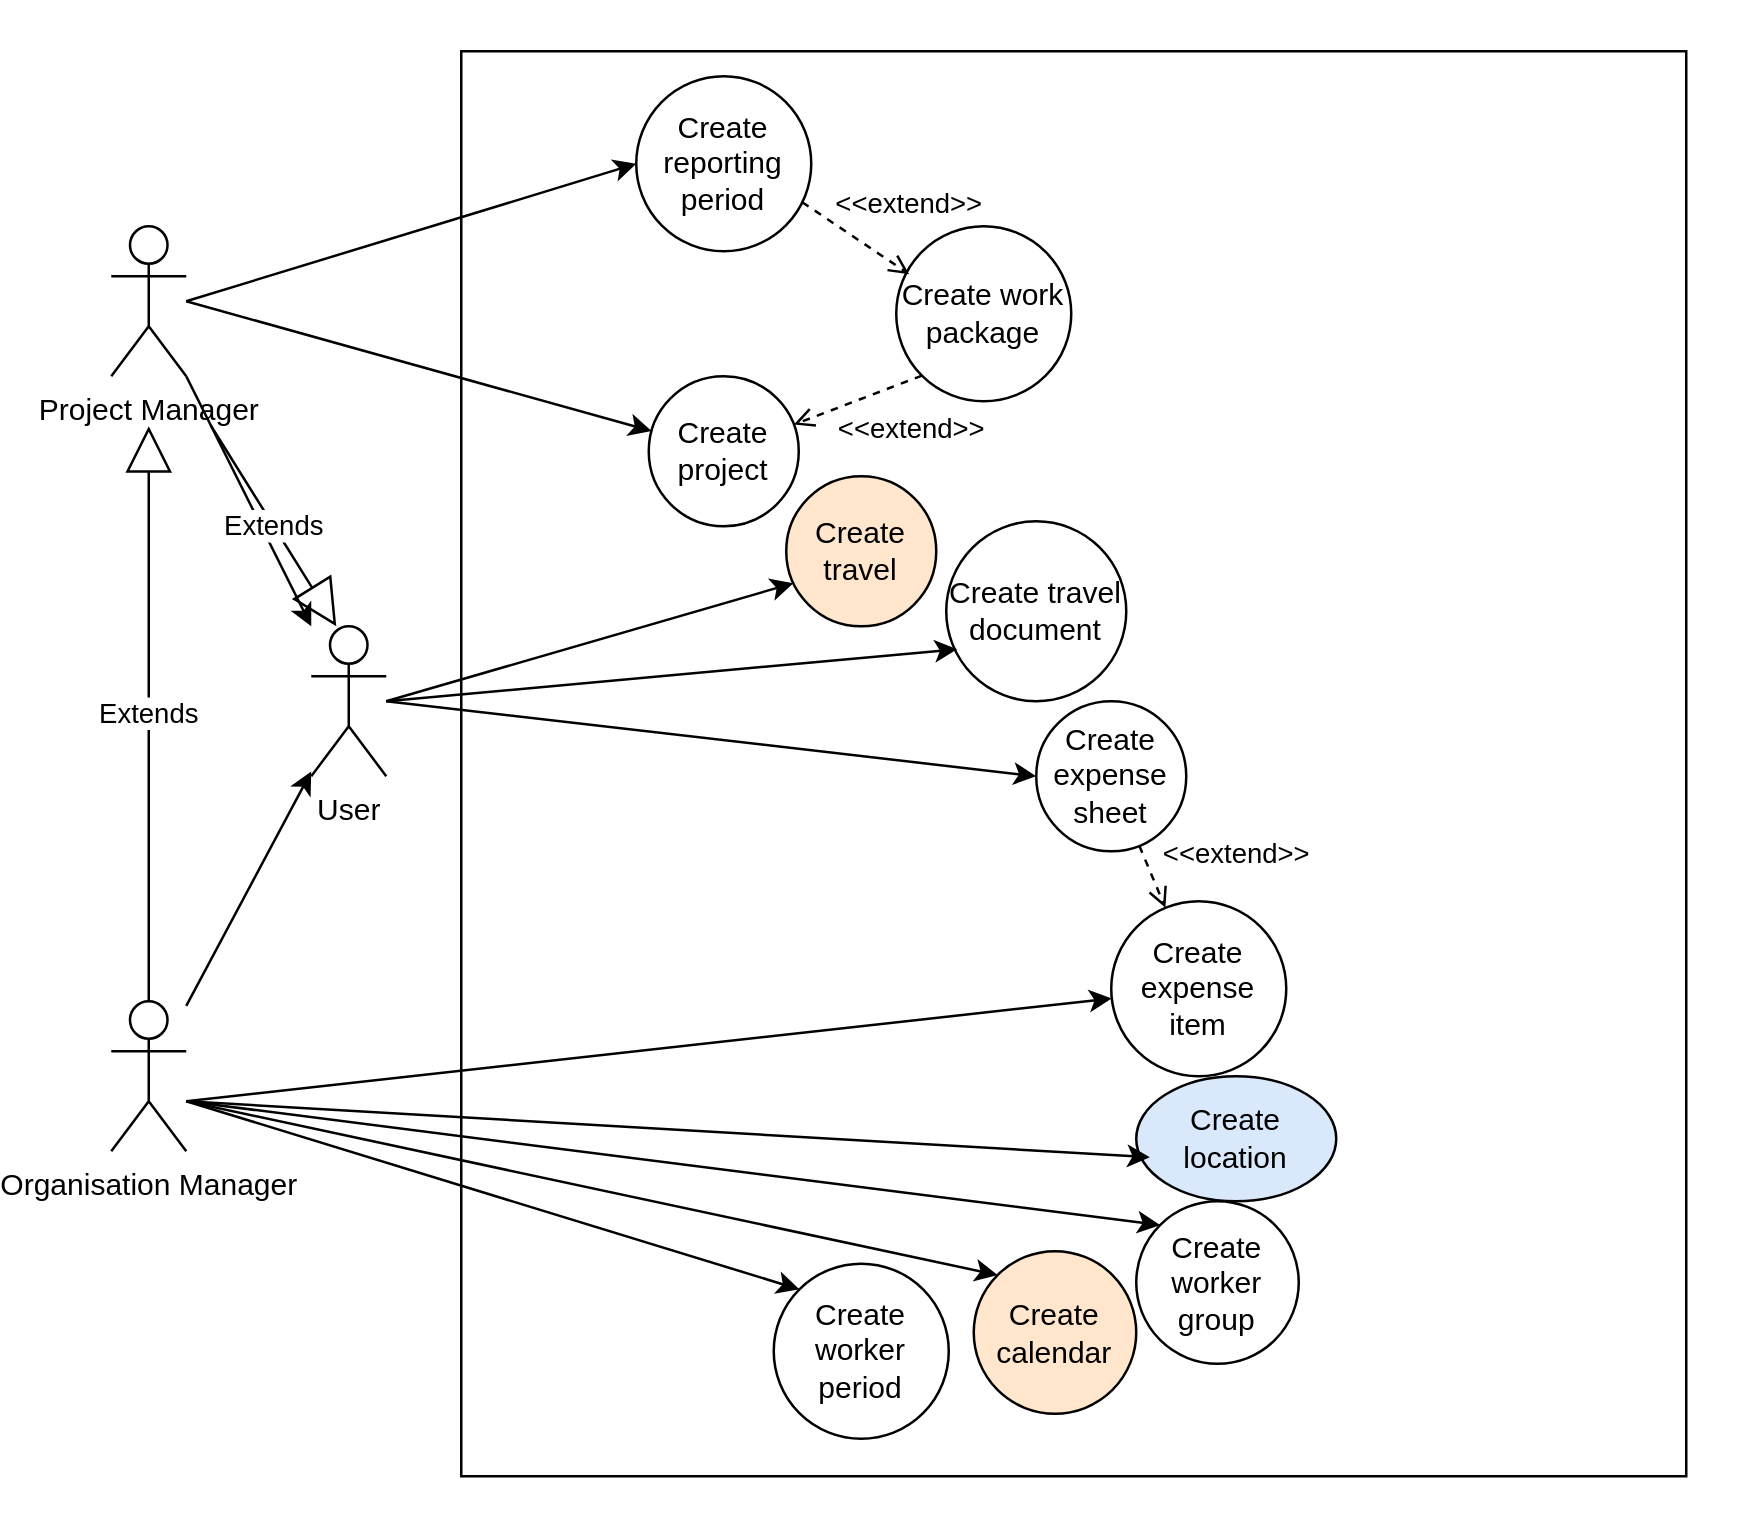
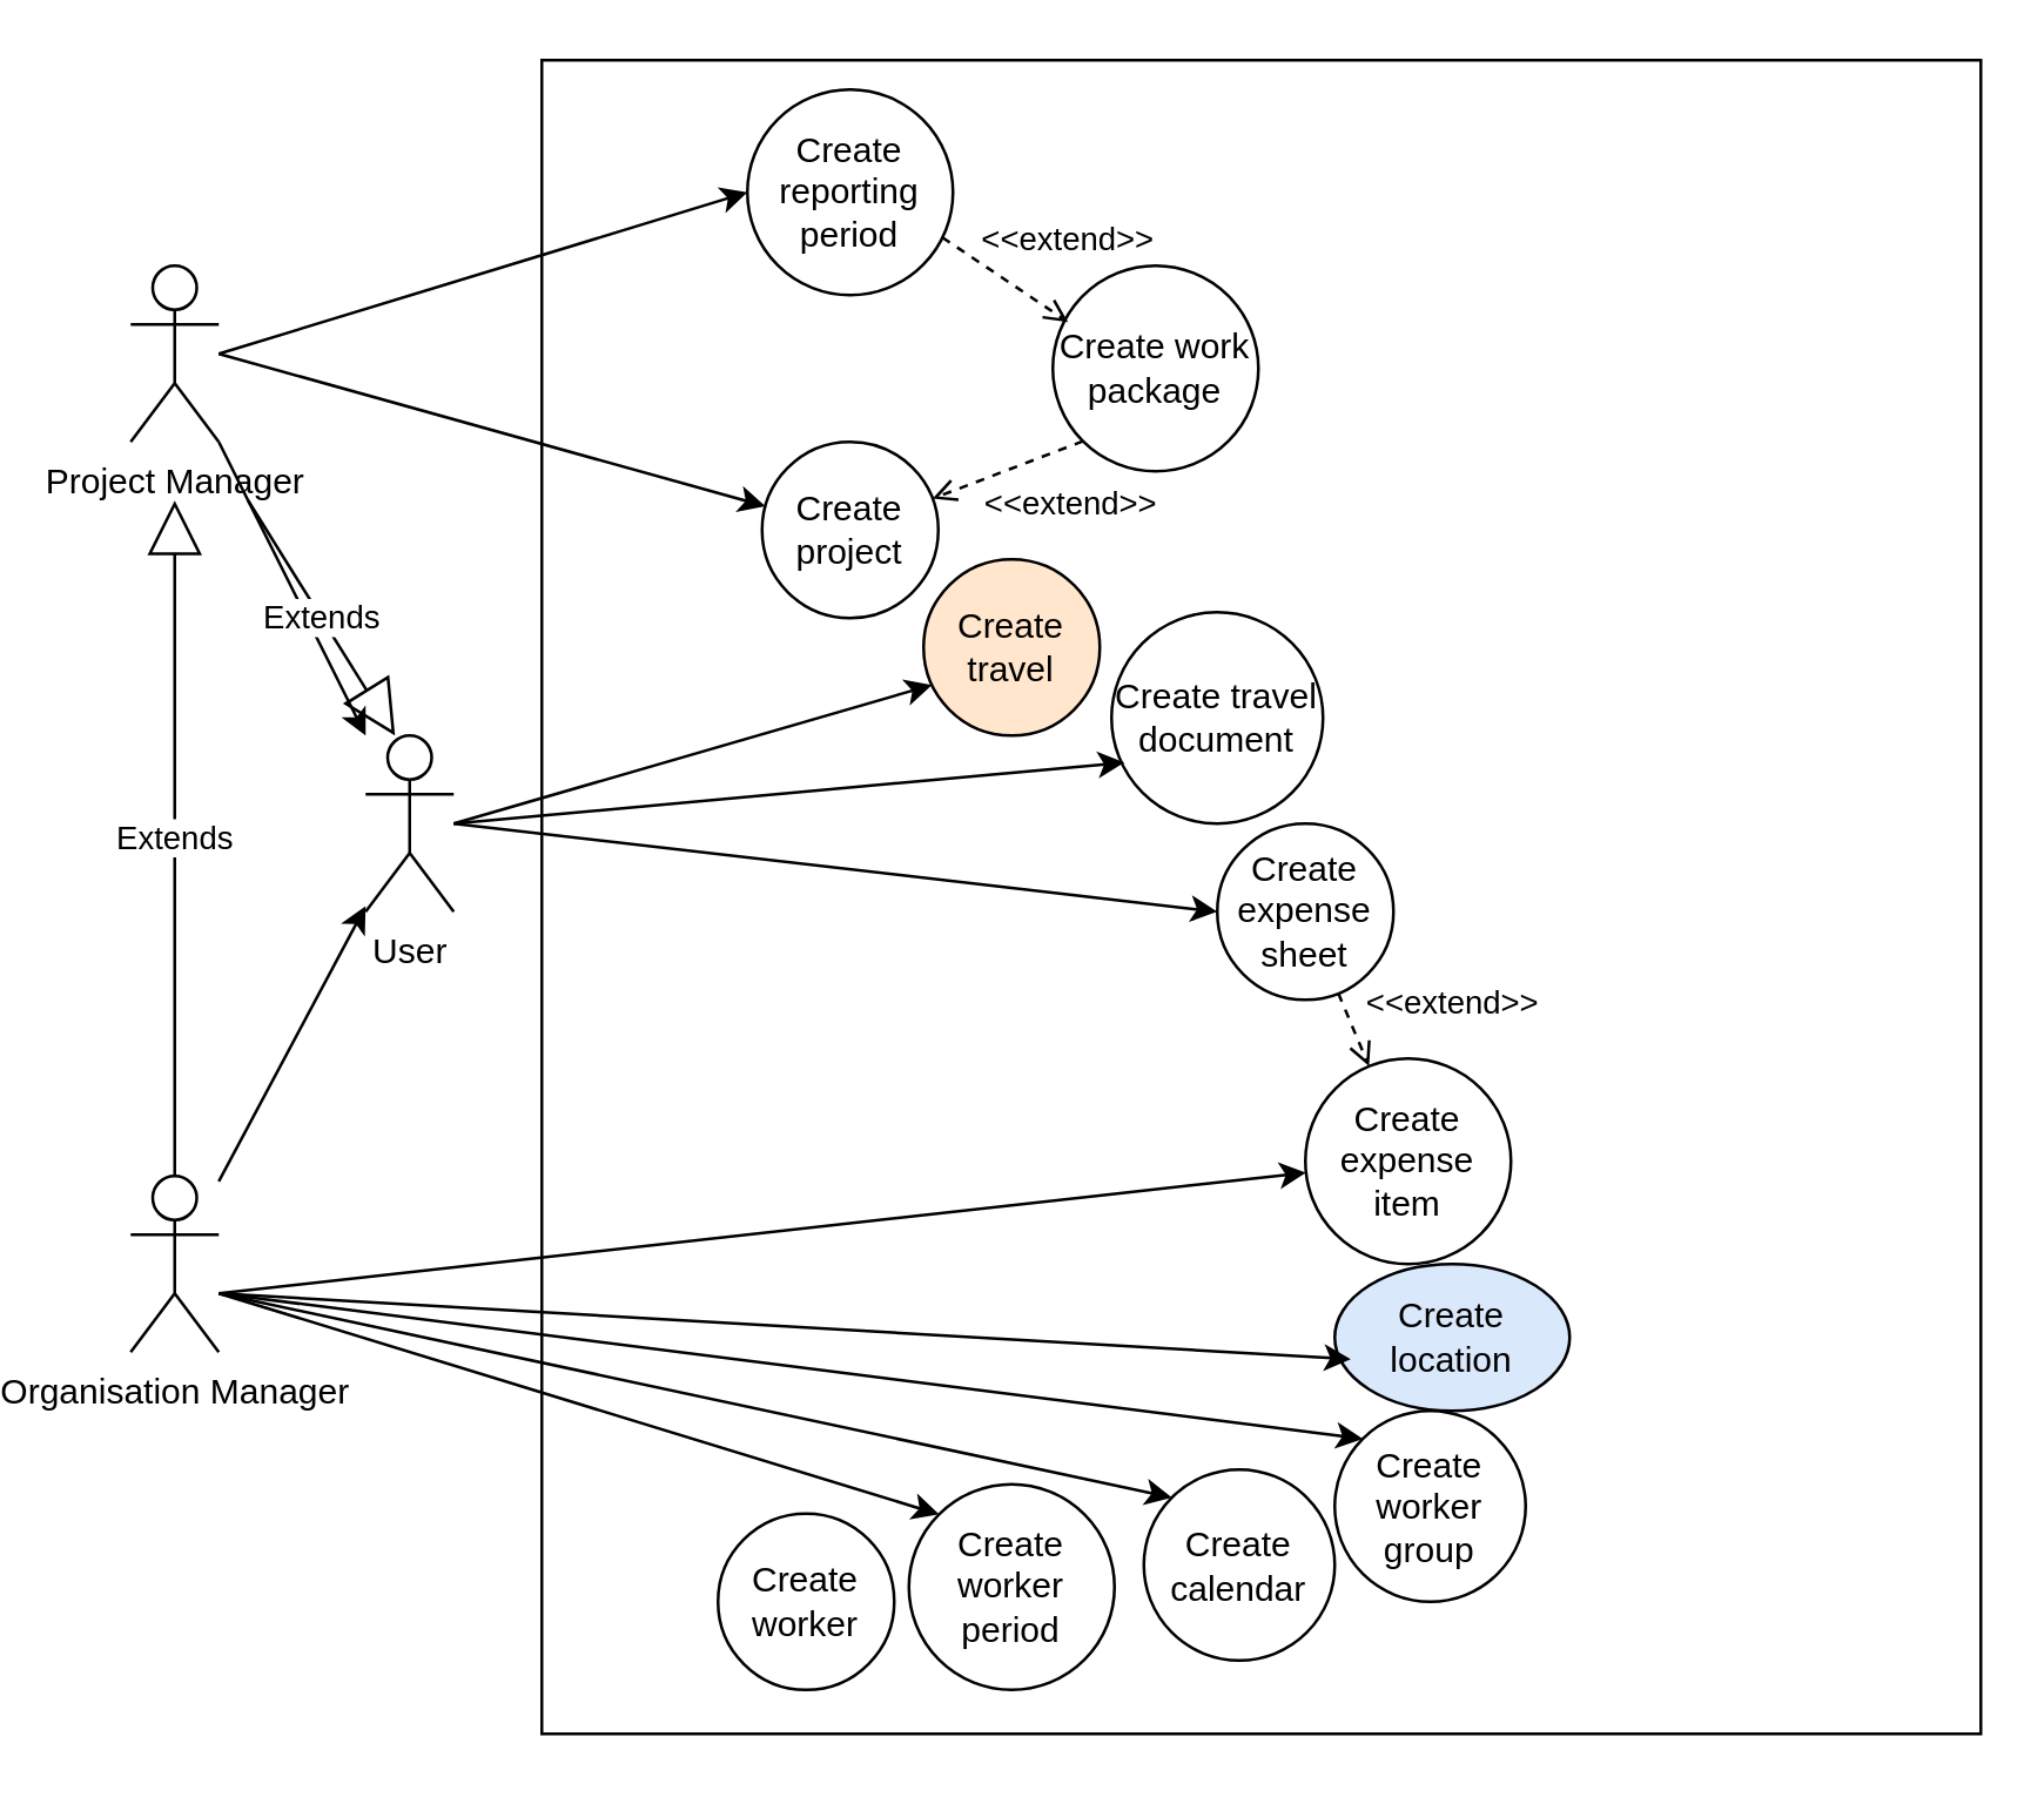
  <mxCell id="0" />
  <mxCell id="1" parent="0" />
  <mxCell id="2" value="User" style="shape=umlActor;verticalLabelPosition=bottom;verticalAlign=top;html=1;outlineConnect=0;" parent="1" vertex="1"><mxGeometry x="100" y="250" width="30" height="60" as="geometry" /></mxCell>
  <mxCell id="3" value="" style="rounded=0;whiteSpace=wrap;html=1;" parent="1" vertex="1"><mxGeometry x="160" width="490" height="570" as="geometry" y="20" /></mxCell>
  <mxCell id="4" value="Create location" style="ellipse;whiteSpace=wrap;html=1;fillColor=#dae8fc;" parent="1" vertex="1"><mxGeometry x="430" y="430" width="80" height="50" as="geometry" /></mxCell>
  <mxCell id="5" value="Create worker group" style="ellipse;whiteSpace=wrap;html=1;aspect=fixed;" parent="1" vertex="1"><mxGeometry x="430" y="480" width="65" height="65" as="geometry" /></mxCell>
- <mxCell id="6" value="Create calendar" style="ellipse;whiteSpace=wrap;html=1;aspect=fixed;fillColor=#ffe6cc;" parent="1" vertex="1"><mxGeometry x="365" y="500" width="65" height="65" as="geometry" /></mxCell>
+ <mxCell id="6" value="Create calendar" style="ellipse;whiteSpace=wrap;html=1;aspect=fixed;" parent="1" vertex="1"><mxGeometry x="365" y="500" width="65" height="65" as="geometry" /></mxCell>
  <mxCell id="7" value="Create project" style="ellipse;whiteSpace=wrap;html=1;aspect=fixed;" parent="1" vertex="1"><mxGeometry x="235" y="150" width="60" height="60" as="geometry" /></mxCell>
  <mxCell id="8" value="Create work package" style="ellipse;whiteSpace=wrap;html=1;aspect=fixed;" parent="1" vertex="1"><mxGeometry x="334" y="90" width="70" height="70" as="geometry" /></mxCell>
  <mxCell id="9" value="Create reporting period" style="ellipse;whiteSpace=wrap;html=1;aspect=fixed;" parent="1" vertex="1"><mxGeometry x="230" y="30" width="70" height="70" as="geometry" /></mxCell>
+ <mxCell id="10" value="Create worker" style="ellipse;whiteSpace=wrap;html=1;aspect=fixed;" parent="1" vertex="1"><mxGeometry x="220" y="515" width="60" height="60" as="geometry" /></mxCell>
  <mxCell id="11" value="Create worker period" style="ellipse;whiteSpace=wrap;html=1;aspect=fixed;" parent="1" vertex="1"><mxGeometry x="285" y="505" width="70" height="70" as="geometry" /></mxCell>
  <mxCell id="12" value="Create travel" style="ellipse;whiteSpace=wrap;html=1;aspect=fixed;fillColor=#ffe6cc;" parent="1" vertex="1"><mxGeometry x="290" y="190" width="60" height="60" as="geometry" /></mxCell>
  <mxCell id="13" value="Create expense sheet" style="ellipse;whiteSpace=wrap;html=1;aspect=fixed;" parent="1" vertex="1"><mxGeometry x="390" y="280" width="60" height="60" as="geometry" /></mxCell>
  <mxCell id="14" value="Create expense item" style="ellipse;whiteSpace=wrap;html=1;aspect=fixed;" parent="1" vertex="1"><mxGeometry x="420" y="360" width="70" height="70" as="geometry" /></mxCell>
  <mxCell id="15" value="&amp;lt;&amp;lt;extend&amp;gt;&amp;gt;" style="html=1;verticalAlign=bottom;labelBackgroundColor=none;endArrow=open;endFill=0;dashed=1;rounded=0;entryX=0.074;entryY=0.274;entryDx=0;entryDy=0;entryPerimeter=0;exitX=0.949;exitY=0.72;exitDx=0;exitDy=0;exitPerimeter=0;" parent="1" source="9" target="8" edge="1"><mxGeometry x="0.584" y="16" width="160" relative="1" as="geometry"><mxPoint x="409" y="227" as="sourcePoint" /><mxPoint x="440" y="190" as="targetPoint" /><Array as="points" /><mxPoint as="offset" /></mxGeometry></mxCell>
  <mxCell id="16" value="&amp;lt;&amp;lt;extend&amp;gt;&amp;gt;" style="html=1;verticalAlign=bottom;labelBackgroundColor=none;endArrow=open;endFill=0;dashed=1;rounded=0;exitX=0;exitY=1;exitDx=0;exitDy=0;" parent="1" source="8" target="7" edge="1"><mxGeometry x="-0.461" y="27" width="160" relative="1" as="geometry"><mxPoint x="450" y="180" as="sourcePoint" /><mxPoint x="370" y="260" as="targetPoint" /><Array as="points" /><mxPoint as="offset" /></mxGeometry></mxCell>
  <mxCell id="17" value="&amp;lt;&amp;lt;extend&amp;gt;&amp;gt;" style="html=1;verticalAlign=bottom;labelBackgroundColor=none;endArrow=open;endFill=0;dashed=1;rounded=0;" parent="1" source="13" target="14" edge="1"><mxGeometry x="0.951" y="31" width="160" relative="1" as="geometry"><mxPoint x="457" y="310" as="sourcePoint" /><mxPoint x="431" y="288" as="targetPoint" /><Array as="points" /><mxPoint as="offset" /></mxGeometry></mxCell>
  <mxCell id="18" value="Organisation Manager" style="shape=umlActor;verticalLabelPosition=bottom;verticalAlign=top;html=1;" vertex="1" parent="1"><mxGeometry x="20" y="400" width="30" height="60" as="geometry" /></mxCell>
  <mxCell id="19" value="Project Manager" style="shape=umlActor;verticalLabelPosition=bottom;verticalAlign=top;html=1;outlineConnect=0;" vertex="1" parent="1"><mxGeometry x="20" y="90" width="30" height="60" as="geometry" /></mxCell>
  <mxCell id="20" value="Create travel document" style="ellipse;whiteSpace=wrap;html=1;aspect=fixed;" vertex="1" parent="1"><mxGeometry x="354" y="208" width="72" height="72" as="geometry" /></mxCell>
  <mxCell id="21" value="" style="endArrow=classic;html=1;rounded=0;" edge="1" parent="1" source="19" target="2"><mxGeometry width="50" height="50" relative="1" as="geometry"><mxPoint x="200" y="140" as="sourcePoint" /><mxPoint x="250" y="90" as="targetPoint" /></mxGeometry></mxCell>
  <mxCell id="22" value="" style="endArrow=classic;html=1;rounded=0;" edge="1" parent="1" target="7"><mxGeometry width="50" height="50" relative="1" as="geometry"><mxPoint x="50" y="120" as="sourcePoint" /><mxPoint x="294" y="143" as="targetPoint" /></mxGeometry></mxCell>
  <mxCell id="23" value="" style="endArrow=classic;html=1;rounded=0;entryX=0;entryY=0.5;entryDx=0;entryDy=0;" edge="1" parent="1" target="9"><mxGeometry width="50" height="50" relative="1" as="geometry"><mxPoint x="50" y="120" as="sourcePoint" /><mxPoint x="441" y="203" as="targetPoint" /></mxGeometry></mxCell>
  <mxCell id="24" value="Extends" style="endArrow=block;endSize=16;endFill=0;html=1;rounded=0;" edge="1" parent="1"><mxGeometry width="160" relative="1" as="geometry"><mxPoint x="60" y="170" as="sourcePoint" /><mxPoint x="110" y="250" as="targetPoint" /></mxGeometry></mxCell>
  <mxCell id="25" value="Extends" style="endArrow=block;endSize=16;endFill=0;html=1;rounded=0;" edge="1" parent="1"><mxGeometry width="160" relative="1" as="geometry"><mxPoint x="35" y="400" as="sourcePoint" /><mxPoint x="35" y="170" as="targetPoint" /></mxGeometry></mxCell>
  <mxCell id="26" value="" style="endArrow=classic;html=1;rounded=0;" edge="1" parent="1" source="18" target="2"><mxGeometry width="50" height="50" relative="1" as="geometry"><mxPoint x="230" y="430" as="sourcePoint" /><mxPoint x="280" y="380" as="targetPoint" /></mxGeometry></mxCell>
  <mxCell id="27" value="" style="endArrow=classic;html=1;rounded=0;entryX=0;entryY=0;entryDx=0;entryDy=0;" edge="1" parent="1" target="11"><mxGeometry width="50" height="50" relative="1" as="geometry"><mxPoint x="50" y="440" as="sourcePoint" /><mxPoint x="234" y="541" as="targetPoint" /></mxGeometry></mxCell>
  <mxCell id="28" value="" style="endArrow=classic;html=1;rounded=0;entryX=0;entryY=0;entryDx=0;entryDy=0;" edge="1" parent="1" target="6"><mxGeometry width="50" height="50" relative="1" as="geometry"><mxPoint x="50" y="440" as="sourcePoint" /><mxPoint x="305" y="525" as="targetPoint" /></mxGeometry></mxCell>
  <mxCell id="29" value="" style="endArrow=classic;html=1;rounded=0;entryX=0;entryY=0;entryDx=0;entryDy=0;" edge="1" parent="1" target="5"><mxGeometry width="50" height="50" relative="1" as="geometry"><mxPoint x="50" y="440" as="sourcePoint" /><mxPoint x="430" y="490" as="targetPoint" /></mxGeometry></mxCell>
  <mxCell id="30" value="" style="endArrow=classic;html=1;rounded=0;entryX=0.068;entryY=0.648;entryDx=0;entryDy=0;entryPerimeter=0;" edge="1" parent="1" target="4"><mxGeometry width="50" height="50" relative="1" as="geometry"><mxPoint x="50" y="440" as="sourcePoint" /><mxPoint x="450" y="500" as="targetPoint" /></mxGeometry></mxCell>
  <mxCell id="31" value="" style="endArrow=classic;html=1;rounded=0;" edge="1" parent="1" target="14"><mxGeometry width="50" height="50" relative="1" as="geometry"><mxPoint x="50" y="440" as="sourcePoint" /><mxPoint x="464" y="472" as="targetPoint" /></mxGeometry></mxCell>
  <mxCell id="32" value="" style="endArrow=classic;html=1;rounded=0;entryX=0.047;entryY=0.713;entryDx=0;entryDy=0;entryPerimeter=0;" edge="1" parent="1" target="12"><mxGeometry width="50" height="50" relative="1" as="geometry"><mxPoint x="130" y="280" as="sourcePoint" /><mxPoint x="230" y="250" as="targetPoint" /></mxGeometry></mxCell>
  <mxCell id="33" value="" style="endArrow=classic;html=1;rounded=0;entryX=0.061;entryY=0.711;entryDx=0;entryDy=0;entryPerimeter=0;" edge="1" parent="1" target="20"><mxGeometry width="50" height="50" relative="1" as="geometry"><mxPoint x="130" y="280" as="sourcePoint" /><mxPoint x="350" y="260" as="targetPoint" /></mxGeometry></mxCell>
  <mxCell id="34" value="" style="endArrow=classic;html=1;rounded=0;entryX=0;entryY=0.5;entryDx=0;entryDy=0;" edge="1" parent="1" target="13"><mxGeometry width="50" height="50" relative="1" as="geometry"><mxPoint x="130" y="280" as="sourcePoint" /><mxPoint x="370" y="268" as="targetPoint" /></mxGeometry></mxCell>
